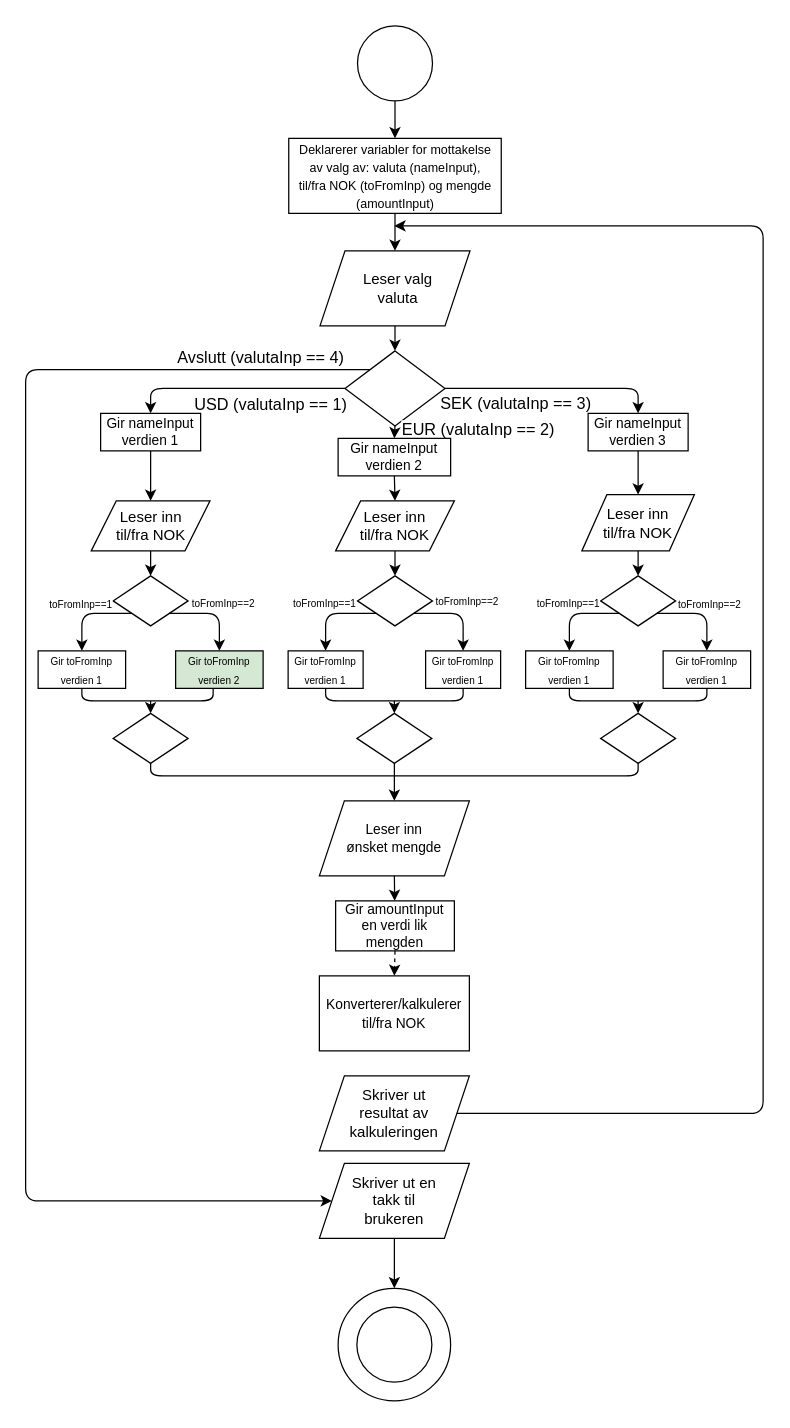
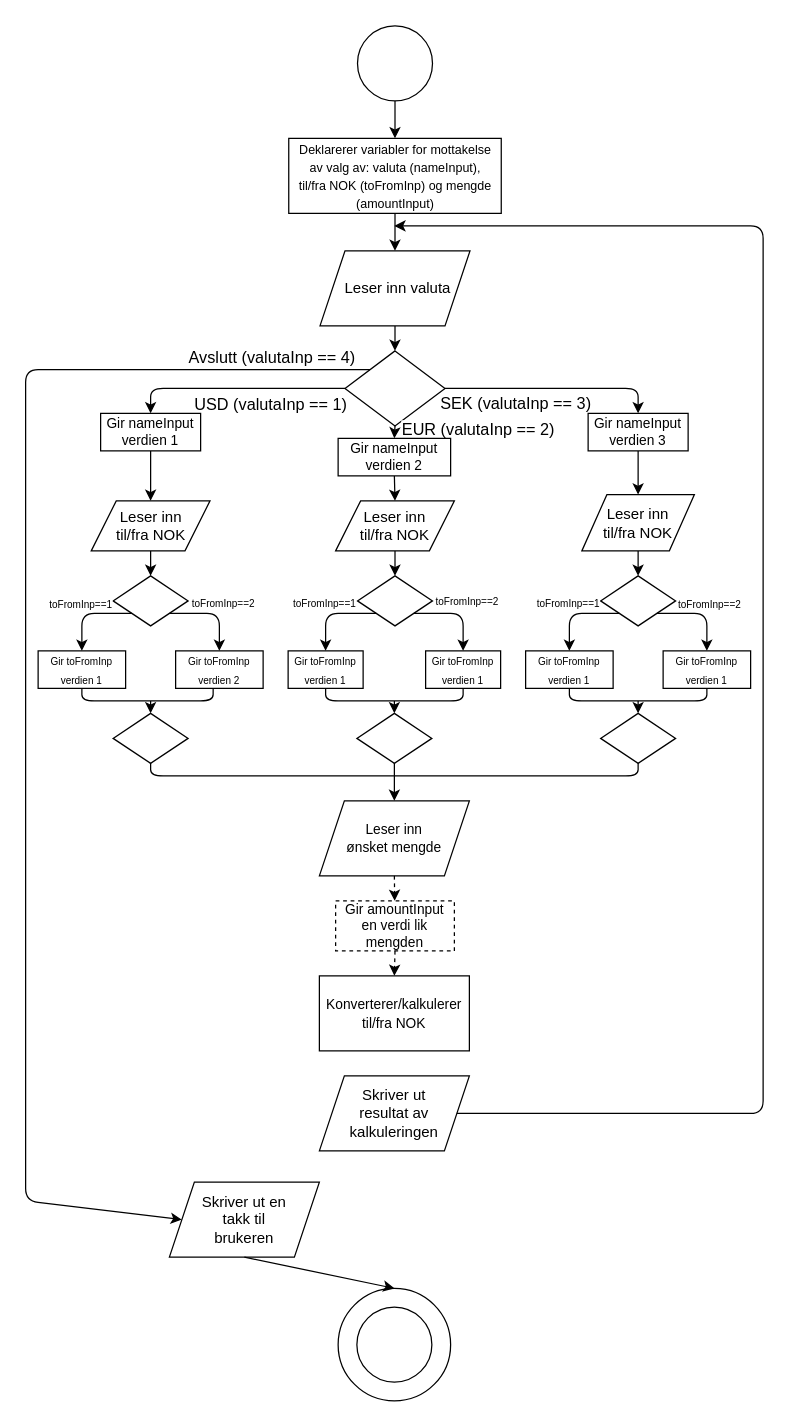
  <mxCell id="0" />
  <mxCell id="1" parent="0" />
  <mxCell id="2" value="" style="ellipse;whiteSpace=wrap;html=1;aspect=fixed;" parent="1" vertex="1"><mxGeometry x="285.5" width="60" height="60" as="geometry" y="20" /></mxCell>
  <mxCell id="3" value="&lt;font style=&quot;font-size: 10px&quot;&gt;Deklarerer variabler for mottakelse av valg av: valuta (nameInput), til/fra NOK (toFromInp) og mengde (amountInput)&lt;/font&gt;" style="rounded=0;whiteSpace=wrap;html=1;spacing=8;" parent="1" vertex="1"><mxGeometry x="230.5" y="110" width="170" height="60" as="geometry" /></mxCell>
  <mxCell id="4" value="" style="rhombus;whiteSpace=wrap;html=1;" parent="1" vertex="1"><mxGeometry x="275.5" y="280" width="80" height="60" as="geometry" /></mxCell>
- <mxCell id="5" value="Leser valg valuta" style="shape=parallelogram;perimeter=parallelogramPerimeter;whiteSpace=wrap;html=1;fixedSize=1;spacing=15;spacingLeft=4;" parent="1" vertex="1"><mxGeometry x="255.5" y="200" width="120" height="60" as="geometry" /></mxCell>
+ <mxCell id="5" value="Leser inn valuta" style="shape=parallelogram;perimeter=parallelogramPerimeter;whiteSpace=wrap;html=1;fixedSize=1;spacing=15;spacingLeft=4;" parent="1" vertex="1"><mxGeometry x="255.5" y="200" width="120" height="60" as="geometry" /></mxCell>
  <mxCell id="6" value="Skriver ut resultat av kalkuleringen" style="shape=parallelogram;perimeter=parallelogramPerimeter;whiteSpace=wrap;html=1;fixedSize=1;spacing=17;" parent="1" vertex="1"><mxGeometry x="255" y="860" width="120" height="60" as="geometry" /></mxCell>
- <mxCell id="7" value="Skriver ut en takk til brukeren" style="shape=parallelogram;perimeter=parallelogramPerimeter;whiteSpace=wrap;html=1;fixedSize=1;spacing=19;" parent="1" vertex="1"><mxGeometry x="255" y="930" width="120" height="60" as="geometry" /></mxCell>
+ <mxCell id="7" value="Skriver ut en takk til brukeren" style="shape=parallelogram;perimeter=parallelogramPerimeter;whiteSpace=wrap;html=1;fixedSize=1;spacing=19;" parent="1" vertex="1"><mxGeometry x="135" y="945" width="120" height="60" as="geometry" /></mxCell>
  <mxCell id="8" value="" style="ellipse;whiteSpace=wrap;html=1;aspect=fixed;" parent="1" vertex="1"><mxGeometry x="270" y="1030" width="90" height="90" as="geometry" /></mxCell>
  <mxCell id="9" value="" style="ellipse;whiteSpace=wrap;html=1;aspect=fixed;fillColor=#FFFFFF;" parent="1" vertex="1"><mxGeometry x="285" y="1045" width="60" height="60" as="geometry" /></mxCell>
  <mxCell id="10" value="" style="endArrow=classic;html=1;fontSize=11;exitX=0.5;exitY=1;exitDx=0;exitDy=0;entryX=0.5;entryY=0;entryDx=0;entryDy=0;" parent="1" source="3" target="5" edge="1"><mxGeometry width="50" height="50" relative="1" as="geometry"><mxPoint x="380" y="480" as="sourcePoint" /><mxPoint x="430" y="430" as="targetPoint" /></mxGeometry></mxCell>
  <mxCell id="11" value="" style="endArrow=classic;html=1;fontSize=11;exitX=0.5;exitY=1;exitDx=0;exitDy=0;entryX=0.5;entryY=0;entryDx=0;entryDy=0;" parent="1" source="2" target="3" edge="1"><mxGeometry width="50" height="50" relative="1" as="geometry"><mxPoint x="325" y="180" as="sourcePoint" /><mxPoint x="325" y="210" as="targetPoint" /></mxGeometry></mxCell>
  <mxCell id="12" value="" style="endArrow=classic;html=1;fontSize=11;exitX=0.5;exitY=1;exitDx=0;exitDy=0;entryX=0.5;entryY=0;entryDx=0;entryDy=0;" parent="1" source="5" target="4" edge="1"><mxGeometry width="50" height="50" relative="1" as="geometry"><mxPoint x="335" y="190" as="sourcePoint" /><mxPoint x="335" y="220" as="targetPoint" /></mxGeometry></mxCell>
  <mxCell id="13" value="&lt;font style=&quot;font-size: 13px&quot;&gt;EUR (valutaInp == 2)&lt;/font&gt;" style="endArrow=classic;html=1;fontSize=11;exitX=0.5;exitY=1;exitDx=0;exitDy=0;entryX=0.5;entryY=0;entryDx=0;entryDy=0;spacingLeft=133;spacingTop=3;" parent="1" source="4" target="57" edge="1"><mxGeometry x="-0.667" width="50" height="50" relative="1" as="geometry"><mxPoint x="345" y="200" as="sourcePoint" /><mxPoint x="315" y="410" as="targetPoint" /><mxPoint as="offset" /></mxGeometry></mxCell>
  <mxCell id="14" value="" style="endArrow=classic;html=1;fontSize=11;exitX=0;exitY=0.5;exitDx=0;exitDy=0;entryX=0.5;entryY=0;entryDx=0;entryDy=0;" parent="1" source="4" target="55" edge="1"><mxGeometry width="50" height="50" relative="1" as="geometry"><mxPoint x="325" y="380" as="sourcePoint" /><mxPoint x="70" y="320" as="targetPoint" /><Array as="points"><mxPoint x="120" y="310" /></Array></mxGeometry></mxCell>
  <mxCell id="15" value="USD (valutaInp == 1)" style="edgeLabel;html=1;align=center;verticalAlign=middle;resizable=0;points=[];fontSize=13;spacingBottom=0;spacingTop=20;" parent="14" vertex="1" connectable="0"><mxGeometry x="-0.213" y="2" relative="1" as="geometry"><mxPoint x="9" as="offset" /></mxGeometry></mxCell>
  <mxCell id="16" value="&lt;font style=&quot;font-size: 13px&quot;&gt;SEK (valutaInp == 3)&lt;/font&gt;" style="endArrow=classic;html=1;fontSize=11;exitX=1;exitY=0.5;exitDx=0;exitDy=0;spacingTop=23;entryX=0.5;entryY=0;entryDx=0;entryDy=0;" parent="1" source="4" target="59" edge="1"><mxGeometry x="-0.358" width="50" height="50" relative="1" as="geometry"><mxPoint x="335" y="390" as="sourcePoint" /><mxPoint x="450" y="250" as="targetPoint" /><Array as="points"><mxPoint x="510" y="310" /></Array><mxPoint as="offset" /></mxGeometry></mxCell>
  <mxCell id="17" value="" style="endArrow=classic;html=1;fontSize=11;exitX=1;exitY=0.5;exitDx=0;exitDy=0;" parent="1" source="6" edge="1"><mxGeometry width="50" height="50" relative="1" as="geometry"><mxPoint x="190" y="590" as="sourcePoint" /><mxPoint x="315" y="180" as="targetPoint" /><Array as="points"><mxPoint x="610" y="890" /><mxPoint x="610" y="180" /></Array></mxGeometry></mxCell>
  <mxCell id="18" value="&lt;font style=&quot;font-size: 13px&quot;&gt;Avslutt (valutaInp == 4)&lt;/font&gt;" style="endArrow=classic;html=1;fontSize=11;exitX=0;exitY=0;exitDx=0;exitDy=0;entryX=0;entryY=0.5;entryDx=0;entryDy=0;spacingBottom=20;" parent="1" source="4" target="7" edge="1"><mxGeometry x="-0.851" width="50" height="50" relative="1" as="geometry"><mxPoint x="370" y="590" as="sourcePoint" /><mxPoint x="420" y="540" as="targetPoint" /><Array as="points"><mxPoint x="20" y="295" /><mxPoint x="20" y="960" /></Array><mxPoint as="offset" /></mxGeometry></mxCell>
  <mxCell id="19" value="" style="endArrow=classic;html=1;fontSize=11;exitX=0.5;exitY=1;exitDx=0;exitDy=0;entryX=0.5;entryY=0;entryDx=0;entryDy=0;" parent="1" source="7" target="8" edge="1"><mxGeometry width="50" height="50" relative="1" as="geometry"><mxPoint x="200" y="600" as="sourcePoint" /><mxPoint x="200" y="650" as="targetPoint" /></mxGeometry></mxCell>
  <mxCell id="20" value="&lt;font style=&quot;font-size: 11px&quot;&gt;Konverterer/kalkulerer til/fra NOK&lt;/font&gt;" style="rounded=0;whiteSpace=wrap;html=1;spacing=22;" parent="1" vertex="1"><mxGeometry x="255" y="780" width="120" height="60" as="geometry" /></mxCell>
  <mxCell id="21" value="" style="rhombus;whiteSpace=wrap;html=1;" parent="1" vertex="1"><mxGeometry x="285.5" y="460" width="60" height="40" as="geometry" /></mxCell>
  <mxCell id="22" value="" style="rhombus;whiteSpace=wrap;html=1;" parent="1" vertex="1"><mxGeometry x="90" y="460" width="60" height="40" as="geometry" /></mxCell>
  <mxCell id="23" value="" style="rhombus;whiteSpace=wrap;html=1;" parent="1" vertex="1"><mxGeometry x="480" y="460" width="60" height="40" as="geometry" /></mxCell>
  <mxCell id="24" value="Leser inn&lt;br&gt;til/fra NOK" style="shape=parallelogram;perimeter=parallelogramPerimeter;whiteSpace=wrap;html=1;fixedSize=1;" parent="1" vertex="1"><mxGeometry x="72.5" y="400" width="95" height="40" as="geometry" /></mxCell>
  <mxCell id="25" value="Leser inn&lt;br&gt;til/fra NOK" style="shape=parallelogram;perimeter=parallelogramPerimeter;whiteSpace=wrap;html=1;fixedSize=1;" parent="1" vertex="1"><mxGeometry x="465" y="395" width="90" height="45" as="geometry" /></mxCell>
  <mxCell id="26" value="Leser inn&lt;br&gt;til/fra NOK" style="shape=parallelogram;perimeter=parallelogramPerimeter;whiteSpace=wrap;html=1;fixedSize=1;" parent="1" vertex="1"><mxGeometry x="268" y="400" width="95" height="40" as="geometry" /></mxCell>
  <mxCell id="27" value="" style="endArrow=classic;html=1;fontSize=10;exitX=0.5;exitY=1;exitDx=0;exitDy=0;entryX=0.5;entryY=0;entryDx=0;entryDy=0;" parent="1" source="26" target="21" edge="1"><mxGeometry width="50" height="50" relative="1" as="geometry"><mxPoint x="325" y="600" as="sourcePoint" /><mxPoint x="325" y="690" as="targetPoint" /></mxGeometry></mxCell>
  <mxCell id="28" value="" style="endArrow=classic;html=1;fontSize=10;exitX=0.5;exitY=1;exitDx=0;exitDy=0;entryX=0.5;entryY=0;entryDx=0;entryDy=0;" parent="1" source="24" target="22" edge="1"><mxGeometry width="50" height="50" relative="1" as="geometry"><mxPoint x="335" y="610" as="sourcePoint" /><mxPoint x="150" y="520" as="targetPoint" /></mxGeometry></mxCell>
  <mxCell id="29" value="" style="endArrow=classic;html=1;entryX=0.5;entryY=0;entryDx=0;entryDy=0;exitX=0.5;exitY=1;exitDx=0;exitDy=0;" parent="1" source="25" target="23" edge="1"><mxGeometry width="50" height="50" relative="1" as="geometry"><mxPoint x="360" y="510" as="sourcePoint" /><mxPoint x="410" y="460" as="targetPoint" /></mxGeometry></mxCell>
  <mxCell id="30" value="&lt;font style=&quot;font-size: 8px&quot;&gt;Gir toFromInp verdien 1&lt;/font&gt;" style="rounded=0;whiteSpace=wrap;html=1;spacing=0;" parent="1" vertex="1"><mxGeometry x="30" y="520" width="70" height="30" as="geometry" /></mxCell>
  <mxCell id="31" value="&lt;span style=&quot;font-size: 8px&quot;&gt;Gir toFromInp verdien 1&lt;/span&gt;" style="rounded=0;whiteSpace=wrap;html=1;spacing=0;" parent="1" vertex="1"><mxGeometry x="530" y="520" width="70" height="30" as="geometry" /></mxCell>
  <mxCell id="32" value="&lt;span style=&quot;font-size: 8px&quot;&gt;Gir toFromInp verdien 1&lt;/span&gt;" style="rounded=0;whiteSpace=wrap;html=1;spacing=0;" parent="1" vertex="1"><mxGeometry x="420" y="520" width="70" height="30" as="geometry" /></mxCell>
  <mxCell id="33" value="&lt;span style=&quot;font-size: 8px&quot;&gt;Gir toFromInp verdien 1&lt;/span&gt;" style="rounded=0;whiteSpace=wrap;html=1;spacing=0;" parent="1" vertex="1"><mxGeometry x="340" y="520" width="60" height="30" as="geometry" /></mxCell>
  <mxCell id="34" value="&lt;span style=&quot;font-size: 8px&quot;&gt;Gir toFromInp verdien 1&lt;/span&gt;" style="rounded=0;whiteSpace=wrap;html=1;spacing=0;" parent="1" vertex="1"><mxGeometry x="230" y="520" width="60" height="30" as="geometry" /></mxCell>
- <mxCell id="35" value="&lt;span style=&quot;font-size: 8px&quot;&gt;Gir toFromInp verdien 2&lt;/span&gt;" style="rounded=0;whiteSpace=wrap;html=1;spacing=0;fillColor=#d5e8d4;" parent="1" vertex="1"><mxGeometry x="140" y="520" width="70" height="30" as="geometry" /></mxCell>
+ <mxCell id="35" value="&lt;span style=&quot;font-size: 8px&quot;&gt;Gir toFromInp verdien 2&lt;/span&gt;" style="rounded=0;whiteSpace=wrap;html=1;spacing=0;" parent="1" vertex="1"><mxGeometry x="140" y="520" width="70" height="30" as="geometry" /></mxCell>
  <mxCell id="36" value="" style="endArrow=classic;html=1;fontSize=11;exitX=0;exitY=1;exitDx=0;exitDy=0;entryX=0.5;entryY=0;entryDx=0;entryDy=0;" parent="1" source="22" target="30" edge="1"><mxGeometry width="50" height="50" relative="1" as="geometry"><mxPoint x="320" y="560" as="sourcePoint" /><mxPoint x="370" y="510" as="targetPoint" /><Array as="points"><mxPoint x="65" y="490" /></Array></mxGeometry></mxCell>
  <mxCell id="37" value="&lt;font style=&quot;font-size: 8px&quot;&gt;toFromInp==1&lt;/font&gt;" style="edgeLabel;html=1;align=center;verticalAlign=middle;resizable=0;points=[];fontSize=11;spacingBottom=20;spacingRight=20;" parent="36" vertex="1" connectable="0"><mxGeometry x="-0.077" y="1" relative="1" as="geometry"><mxPoint as="offset" /></mxGeometry></mxCell>
  <mxCell id="38" value="&lt;font style=&quot;font-size: 8px&quot;&gt;toFromInp==2&lt;/font&gt;" style="endArrow=classic;html=1;fontSize=11;exitX=1;exitY=1;exitDx=0;exitDy=0;entryX=0.5;entryY=0;entryDx=0;entryDy=0;spacingLeft=14;spacingBottom=20;" parent="1" source="21" target="33" edge="1"><mxGeometry width="50" height="50" relative="1" as="geometry"><mxPoint x="320" y="560" as="sourcePoint" /><mxPoint x="370" y="510" as="targetPoint" /><Array as="points"><mxPoint x="370" y="490" /></Array></mxGeometry></mxCell>
  <mxCell id="39" value="&lt;font style=&quot;font-size: 8px&quot;&gt;toFromInp==1&lt;/font&gt;" style="endArrow=classic;html=1;fontSize=11;exitX=0;exitY=1;exitDx=0;exitDy=0;entryX=0.5;entryY=0;entryDx=0;entryDy=0;spacingBottom=18;spacingRight=4;" parent="1" source="21" target="34" edge="1"><mxGeometry x="0.143" width="50" height="50" relative="1" as="geometry"><mxPoint x="320" y="560" as="sourcePoint" /><mxPoint x="370" y="510" as="targetPoint" /><Array as="points"><mxPoint x="260" y="490" /></Array><mxPoint as="offset" /></mxGeometry></mxCell>
  <mxCell id="40" value="" style="endArrow=classic;html=1;fontSize=11;exitX=1;exitY=1;exitDx=0;exitDy=0;entryX=0.5;entryY=0;entryDx=0;entryDy=0;" parent="1" source="22" target="35" edge="1"><mxGeometry width="50" height="50" relative="1" as="geometry"><mxPoint x="320" y="560" as="sourcePoint" /><mxPoint x="370" y="510" as="targetPoint" /><Array as="points"><mxPoint x="175" y="490" /></Array></mxGeometry></mxCell>
  <mxCell id="41" value="toFromInp==2" style="edgeLabel;html=1;align=center;verticalAlign=middle;resizable=0;points=[];fontSize=8;spacingBottom=20;spacingLeft=20;" parent="40" vertex="1" connectable="0"><mxGeometry x="-0.099" y="-1" relative="1" as="geometry"><mxPoint as="offset" /></mxGeometry></mxCell>
  <mxCell id="42" value="" style="endArrow=classic;html=1;fontSize=11;entryX=0.5;entryY=0;entryDx=0;entryDy=0;exitX=1;exitY=1;exitDx=0;exitDy=0;" parent="1" source="23" target="31" edge="1"><mxGeometry width="50" height="50" relative="1" as="geometry"><mxPoint x="320" y="560" as="sourcePoint" /><mxPoint x="370" y="510" as="targetPoint" /><Array as="points"><mxPoint x="565" y="490" /></Array></mxGeometry></mxCell>
  <mxCell id="43" value="toFromInp==2" style="edgeLabel;html=1;align=center;verticalAlign=middle;resizable=0;points=[];fontSize=8;spacingBottom=18;spacingLeft=18;" parent="42" vertex="1" connectable="0"><mxGeometry x="-0.077" y="-1" relative="1" as="geometry"><mxPoint as="offset" /></mxGeometry></mxCell>
  <mxCell id="44" value="&lt;font style=&quot;font-size: 8px&quot;&gt;toFromInp==1&lt;/font&gt;" style="endArrow=classic;html=1;fontSize=11;exitX=0;exitY=1;exitDx=0;exitDy=0;entryX=0.5;entryY=0;entryDx=0;entryDy=0;spacingBottom=18;spacingRight=13;" parent="1" source="23" target="32" edge="1"><mxGeometry width="50" height="50" relative="1" as="geometry"><mxPoint x="320" y="560" as="sourcePoint" /><mxPoint x="370" y="510" as="targetPoint" /><Array as="points"><mxPoint x="455" y="490" /></Array></mxGeometry></mxCell>
  <mxCell id="45" value="" style="rhombus;whiteSpace=wrap;html=1;" parent="1" vertex="1"><mxGeometry x="480" y="570" width="60" height="40" as="geometry" /></mxCell>
  <mxCell id="46" value="" style="rhombus;whiteSpace=wrap;html=1;" parent="1" vertex="1"><mxGeometry x="285" y="570" width="60" height="40" as="geometry" /></mxCell>
  <mxCell id="47" value="" style="rhombus;whiteSpace=wrap;html=1;" parent="1" vertex="1"><mxGeometry x="90" y="570" width="60" height="40" as="geometry" /></mxCell>
  <mxCell id="48" value="" style="endArrow=classic;html=1;fontSize=11;exitX=0.5;exitY=1;exitDx=0;exitDy=0;entryX=0.5;entryY=0;entryDx=0;entryDy=0;" parent="1" source="46" target="50" edge="1"><mxGeometry width="50" height="50" relative="1" as="geometry"><mxPoint x="320" y="560" as="sourcePoint" /><mxPoint x="450" y="660" as="targetPoint" /></mxGeometry></mxCell>
  <mxCell id="49" value="" style="endArrow=none;html=1;fontSize=11;exitX=0.5;exitY=1;exitDx=0;exitDy=0;entryX=0.5;entryY=1;entryDx=0;entryDy=0;" parent="1" source="47" target="45" edge="1"><mxGeometry width="50" height="50" relative="1" as="geometry"><mxPoint x="320" y="560" as="sourcePoint" /><mxPoint x="370" y="510" as="targetPoint" /><Array as="points"><mxPoint x="120" y="620" /><mxPoint x="510" y="620" /></Array></mxGeometry></mxCell>
  <mxCell id="50" value="Leser inn&lt;br&gt;ønsket mengde" style="shape=parallelogram;perimeter=parallelogramPerimeter;whiteSpace=wrap;html=1;fixedSize=1;fontSize=11;" parent="1" vertex="1"><mxGeometry x="255" y="640" width="120" height="60" as="geometry" /></mxCell>
- <mxCell id="51" value="" style="endArrow=classic;html=1;fontSize=11;exitX=0.5;exitY=1;exitDx=0;exitDy=0;" parent="1" source="50" target="52" edge="1"><mxGeometry width="50" height="50" relative="1" as="geometry"><mxPoint x="250" y="670" as="sourcePoint" /><mxPoint x="460" y="700" as="targetPoint" /></mxGeometry></mxCell>
- <mxCell id="52" value="Gir amountInput en verdi lik mengden" style="rounded=0;whiteSpace=wrap;html=1;fontSize=11;" parent="1" vertex="1"><mxGeometry x="268" y="720" width="95" height="40" as="geometry" /></mxCell>
+ <mxCell id="51" value="" style="endArrow=classic;html=1;fontSize=11;exitX=0.5;exitY=1;exitDx=0;exitDy=0;dashed=1;" parent="1" source="50" target="52" edge="1"><mxGeometry width="50" height="50" relative="1" as="geometry"><mxPoint x="250" y="670" as="sourcePoint" /><mxPoint x="460" y="700" as="targetPoint" /></mxGeometry></mxCell>
+ <mxCell id="52" value="Gir amountInput en verdi lik mengden" style="rounded=0;whiteSpace=wrap;html=1;fontSize=11;dashed=1;" parent="1" vertex="1"><mxGeometry x="268" y="720" width="95" height="40" as="geometry" /></mxCell>
  <mxCell id="53" value="" style="endArrow=classic;html=1;fontSize=11;exitX=0.5;exitY=1;exitDx=0;exitDy=0;entryX=0.5;entryY=0;entryDx=0;entryDy=0;dashed=1;" parent="1" source="52" target="20" edge="1"><mxGeometry width="50" height="50" relative="1" as="geometry"><mxPoint x="310" y="710" as="sourcePoint" /><mxPoint x="360" y="660" as="targetPoint" /></mxGeometry></mxCell>
  <mxCell id="54" style="edgeStyle=none;html=1;entryX=0.5;entryY=0;entryDx=0;entryDy=0;fontSize=11;" parent="1" source="55" target="24" edge="1"><mxGeometry relative="1" as="geometry" /></mxCell>
  <mxCell id="55" value="Gir nameInput verdien 1" style="rounded=0;whiteSpace=wrap;html=1;fontSize=11;spacing=0;" parent="1" vertex="1"><mxGeometry x="80" y="330" width="80" height="30" as="geometry" /></mxCell>
  <mxCell id="56" style="edgeStyle=none;html=1;exitX=0.5;exitY=1;exitDx=0;exitDy=0;entryX=0.5;entryY=0;entryDx=0;entryDy=0;fontSize=11;" parent="1" source="57" target="26" edge="1"><mxGeometry relative="1" as="geometry" /></mxCell>
  <mxCell id="57" value="&lt;span&gt;Gir nameInput verdien 2&lt;br&gt;&lt;/span&gt;" style="rounded=0;whiteSpace=wrap;html=1;fontSize=11;spacing=0;" parent="1" vertex="1"><mxGeometry x="270" y="350" width="90" height="30" as="geometry" /></mxCell>
  <mxCell id="58" style="edgeStyle=none;html=1;entryX=0.5;entryY=0;entryDx=0;entryDy=0;fontSize=11;" parent="1" source="59" target="25" edge="1"><mxGeometry relative="1" as="geometry" /></mxCell>
  <mxCell id="59" value="&lt;span&gt;Gir nameInput verdien 3&lt;/span&gt;" style="rounded=0;whiteSpace=wrap;html=1;fontSize=11;spacing=0;" parent="1" vertex="1"><mxGeometry x="470" y="330" width="80" height="30" as="geometry" /></mxCell>
  <mxCell id="60" value="" style="endArrow=none;html=1;fontSize=11;exitX=0.5;exitY=1;exitDx=0;exitDy=0;entryX=0.5;entryY=1;entryDx=0;entryDy=0;" parent="1" source="34" target="33" edge="1"><mxGeometry width="50" height="50" relative="1" as="geometry"><mxPoint x="260" y="610" as="sourcePoint" /><mxPoint x="310" y="560" as="targetPoint" /><Array as="points"><mxPoint x="260" y="560" /><mxPoint x="370" y="560" /></Array></mxGeometry></mxCell>
  <mxCell id="61" value="" style="endArrow=classic;html=1;fontSize=11;entryX=0.5;entryY=0;entryDx=0;entryDy=0;" parent="1" target="46" edge="1"><mxGeometry width="50" height="50" relative="1" as="geometry"><mxPoint x="315" y="560" as="sourcePoint" /><mxPoint x="310" y="560" as="targetPoint" /></mxGeometry></mxCell>
  <mxCell id="62" value="" style="endArrow=none;html=1;fontSize=11;exitX=0.5;exitY=1;exitDx=0;exitDy=0;entryX=0.429;entryY=1;entryDx=0;entryDy=0;entryPerimeter=0;" parent="1" source="30" target="35" edge="1"><mxGeometry width="50" height="50" relative="1" as="geometry"><mxPoint x="290" y="590" as="sourcePoint" /><mxPoint x="340" y="540" as="targetPoint" /><Array as="points"><mxPoint x="65" y="560" /><mxPoint x="170" y="560" /></Array></mxGeometry></mxCell>
  <mxCell id="63" value="" style="endArrow=none;html=1;fontSize=11;exitX=0.5;exitY=1;exitDx=0;exitDy=0;entryX=0.5;entryY=1;entryDx=0;entryDy=0;" parent="1" source="32" target="31" edge="1"><mxGeometry width="50" height="50" relative="1" as="geometry"><mxPoint x="290" y="590" as="sourcePoint" /><mxPoint x="340" y="540" as="targetPoint" /><Array as="points"><mxPoint x="455" y="560" /><mxPoint x="565" y="560" /></Array></mxGeometry></mxCell>
  <mxCell id="64" value="" style="endArrow=classic;html=1;fontSize=11;entryX=0.5;entryY=0;entryDx=0;entryDy=0;" parent="1" target="45" edge="1"><mxGeometry width="50" height="50" relative="1" as="geometry"><mxPoint x="510" y="560" as="sourcePoint" /><mxPoint x="410" y="540" as="targetPoint" /></mxGeometry></mxCell>
  <mxCell id="65" value="" style="endArrow=classic;html=1;fontSize=11;entryX=0.5;entryY=0;entryDx=0;entryDy=0;" parent="1" target="47" edge="1"><mxGeometry width="50" height="50" relative="1" as="geometry"><mxPoint x="120" y="560" as="sourcePoint" /><mxPoint x="270" y="540" as="targetPoint" /></mxGeometry></mxCell>
